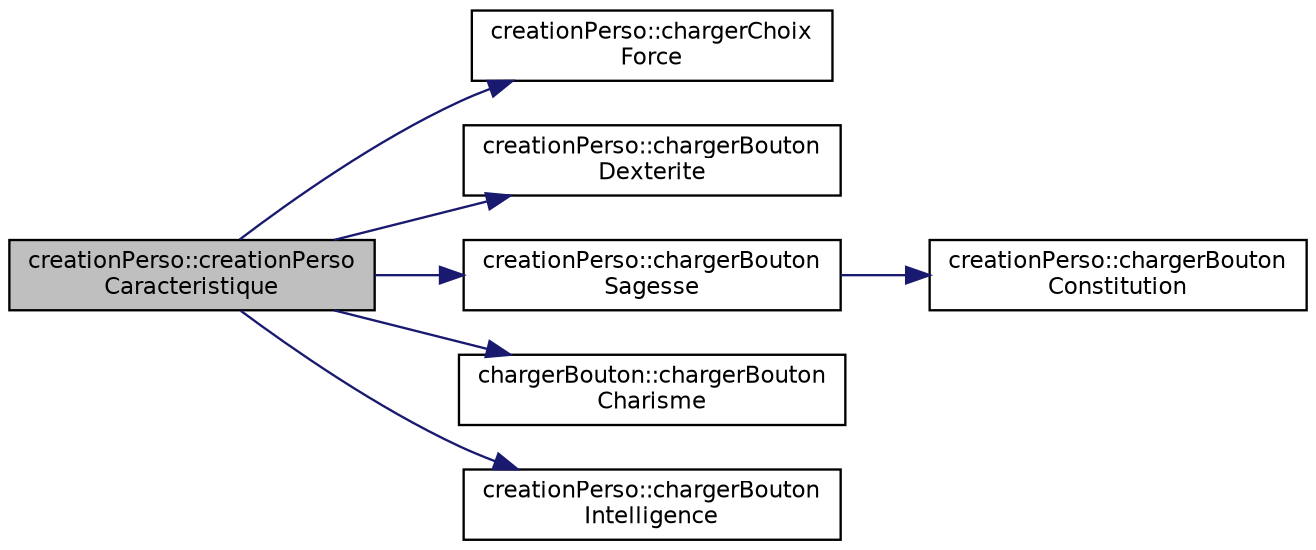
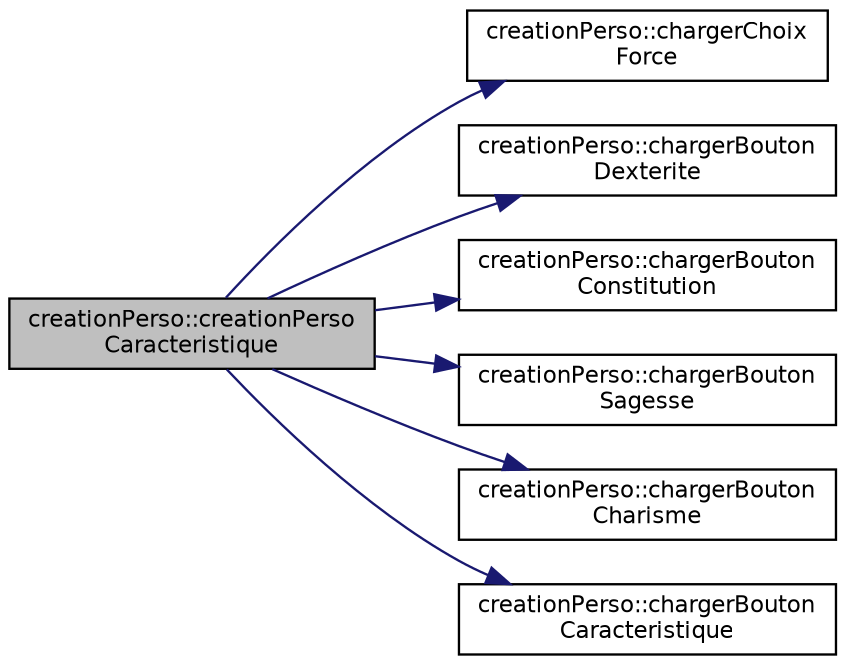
  digraph {
    rankdir=LR
    node [color=black fillcolor=white fontname=Helvetica fontsize=10 shape=record style=filled]
    edge [color=midnightblue fontname=Helvetica fontsize=10 labelfontname=Helvetica labelfontsize=10 style=solid]
    n1 [fillcolor=grey75 fontcolor=black height=0.2 label="creationPerso::creationPerso\lCaracteristique" width=0.4]
    n2 [height=0.2 label="creationPerso::chargerChoix\lForce" width=0.4]
    n3 [height=0.2 label="creationPerso::chargerBouton\lDexterite" width=0.4]
    n4 [height=0.2 label="creationPerso::chargerBouton\lConstitution" width=0.4]
    n5 [height=0.2 label="creationPerso::chargerBouton\lSagesse" width=0.4]
-   n6 [height=0.2 label="chargerBouton::chargerBouton\lCharisme" width=0.4]
-   n7 [height=0.2 label="creationPerso::chargerBouton\lIntelligence" width=0.4]
+   n6 [height=0.2 label="creationPerso::chargerBouton\lCharisme" width=0.4]
+   n7 [height=0.2 label="creationPerso::chargerBouton\lCaracteristique" width=0.4]
    n1 -> n2
    n1 -> n3
-   n5 -> n4
+   n1 -> n4
    n1 -> n5
    n1 -> n6
    n1 -> n7
  }
